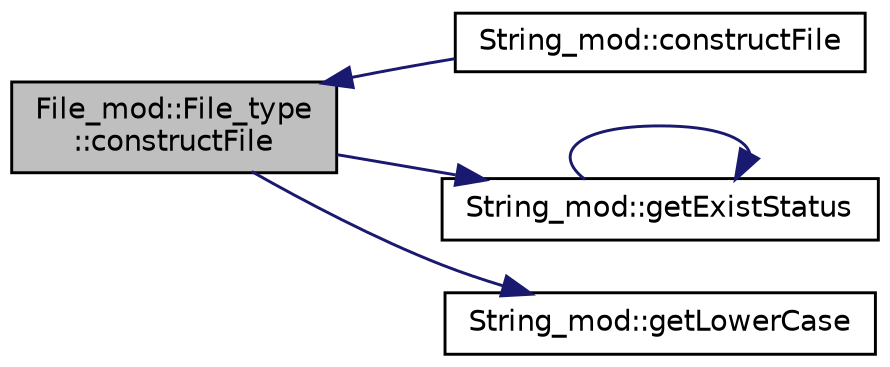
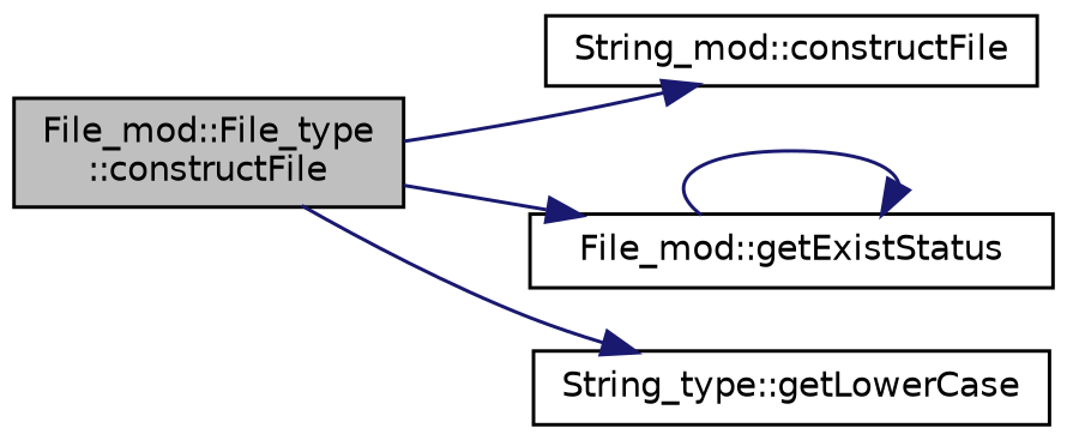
  digraph {
    rankdir=LR
    node [color=black fillcolor=white fontname=Helvetica fontsize=10 shape=record style=filled]
    edge [color=midnightblue fontname=Helvetica fontsize=10 labelfontname=Helvetica labelfontsize=10 style=solid]
    n1 [fillcolor=grey75 fontcolor=black height=0.2 label="File_mod::File_type\l::constructFile" width=0.4]
    n2 [height=0.2 label="String_mod::constructFile" width=0.4]
-   n3 [height=0.2 label="String_mod::getExistStatus" width=0.4]
-   n4 [height=0.2 label="String_mod::getLowerCase" width=0.4]
-   n2 -> n1
+   n3 [height=0.2 label="File_mod::getExistStatus" width=0.4]
+   n4 [height=0.2 label="String_type::getLowerCase" width=0.4]
+   n1 -> n2
    n1 -> n3
    n1 -> n4
    n3 -> n3
  }
